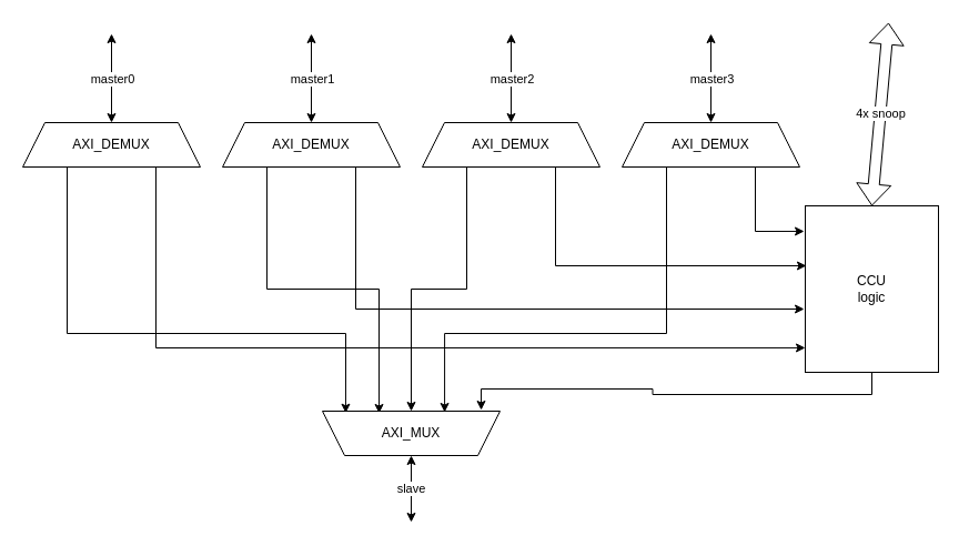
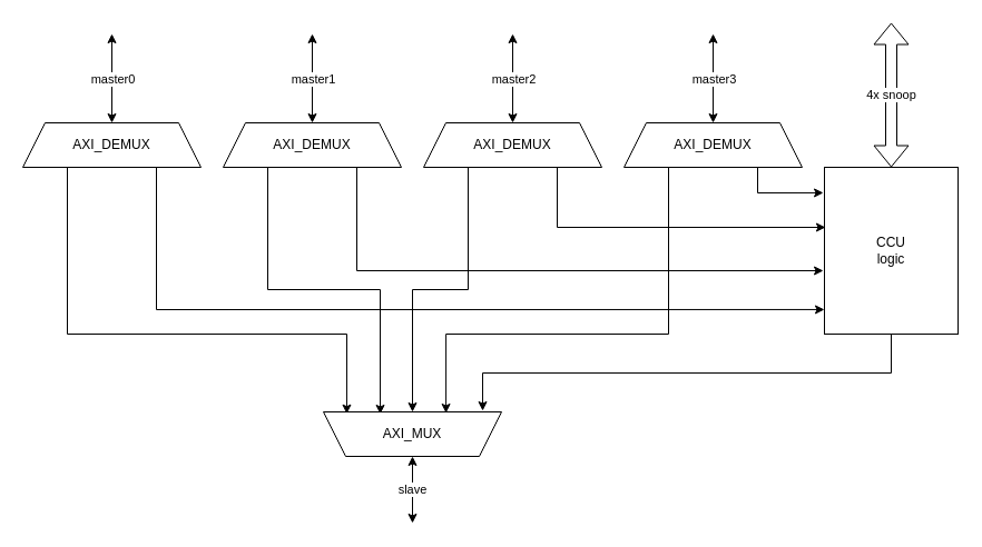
  <mxCell id="0" />
  <mxCell id="1" parent="0" />
  <mxCell id="2" style="edgeStyle=orthogonalEdgeStyle;rounded=0;orthogonalLoop=1;jettySize=auto;html=1;exitX=0.25;exitY=1;exitDx=0;exitDy=0;entryX=0.131;entryY=0.957;entryDx=0;entryDy=0;entryPerimeter=0;" parent="1" source="5" target="19" edge="1"><mxGeometry relative="1" as="geometry"><Array as="points"><mxPoint x="60" y="300" /><mxPoint x="311" y="300" /></Array></mxGeometry></mxCell>
  <mxCell id="3" style="edgeStyle=orthogonalEdgeStyle;rounded=0;orthogonalLoop=1;jettySize=auto;html=1;exitX=0.75;exitY=1;exitDx=0;exitDy=0;entryX=0;entryY=0.853;entryDx=0;entryDy=0;entryPerimeter=0;" parent="1" source="5" target="22" edge="1"><mxGeometry relative="1" as="geometry" /></mxCell>
  <mxCell id="4" value="master0" style="edgeStyle=orthogonalEdgeStyle;rounded=0;orthogonalLoop=1;jettySize=auto;html=1;startArrow=classic;startFill=1;endArrow=classic;endFill=1;" parent="1" source="5" edge="1"><mxGeometry relative="1" as="geometry"><mxPoint x="100" y="30" as="targetPoint" /></mxGeometry></mxCell>
  <mxCell id="5" value="AXI_DEMUX" style="shape=trapezoid;perimeter=trapezoidPerimeter;whiteSpace=wrap;html=1;fixedSize=1;" parent="1" vertex="1"><mxGeometry x="20" y="110" width="160" height="40" as="geometry" /></mxCell>
  <mxCell id="6" style="edgeStyle=orthogonalEdgeStyle;rounded=0;orthogonalLoop=1;jettySize=auto;html=1;exitX=0.25;exitY=1;exitDx=0;exitDy=0;entryX=0.319;entryY=0.95;entryDx=0;entryDy=0;entryPerimeter=0;" parent="1" source="9" target="19" edge="1"><mxGeometry relative="1" as="geometry" /></mxCell>
  <mxCell id="7" style="edgeStyle=orthogonalEdgeStyle;rounded=0;orthogonalLoop=1;jettySize=auto;html=1;exitX=0.75;exitY=1;exitDx=0;exitDy=0;entryX=-0.008;entryY=0.62;entryDx=0;entryDy=0;entryPerimeter=0;" parent="1" source="9" target="22" edge="1"><mxGeometry relative="1" as="geometry" /></mxCell>
  <mxCell id="8" value="&lt;div&gt;master1&lt;/div&gt;" style="edgeStyle=orthogonalEdgeStyle;rounded=0;orthogonalLoop=1;jettySize=auto;html=1;exitX=0.5;exitY=0;exitDx=0;exitDy=0;startArrow=classic;startFill=1;endArrow=classic;endFill=1;" parent="1" source="9" edge="1"><mxGeometry relative="1" as="geometry"><mxPoint x="280" y="30" as="targetPoint" /></mxGeometry></mxCell>
  <mxCell id="9" value="AXI_DEMUX" style="shape=trapezoid;perimeter=trapezoidPerimeter;whiteSpace=wrap;html=1;fixedSize=1;" parent="1" vertex="1"><mxGeometry x="200" y="110" width="160" height="40" as="geometry" /></mxCell>
  <mxCell id="10" style="edgeStyle=orthogonalEdgeStyle;rounded=0;orthogonalLoop=1;jettySize=auto;html=1;exitX=0.25;exitY=1;exitDx=0;exitDy=0;entryX=0.5;entryY=0;entryDx=0;entryDy=0;" parent="1" source="13" target="19" edge="1"><mxGeometry relative="1" as="geometry" /></mxCell>
  <mxCell id="11" style="edgeStyle=orthogonalEdgeStyle;rounded=0;orthogonalLoop=1;jettySize=auto;html=1;exitX=0.75;exitY=1;exitDx=0;exitDy=0;entryX=0.008;entryY=0.36;entryDx=0;entryDy=0;entryPerimeter=0;" parent="1" source="13" target="22" edge="1"><mxGeometry relative="1" as="geometry" /></mxCell>
  <mxCell id="12" value="master2" style="edgeStyle=orthogonalEdgeStyle;rounded=0;orthogonalLoop=1;jettySize=auto;html=1;exitX=0.5;exitY=0;exitDx=0;exitDy=0;startArrow=classic;startFill=1;endArrow=classic;endFill=1;" parent="1" source="13" edge="1"><mxGeometry relative="1" as="geometry"><mxPoint x="460" y="30" as="targetPoint" /></mxGeometry></mxCell>
  <mxCell id="13" value="AXI_DEMUX" style="shape=trapezoid;perimeter=trapezoidPerimeter;whiteSpace=wrap;html=1;fixedSize=1;" parent="1" vertex="1"><mxGeometry x="380" y="110" width="160" height="40" as="geometry" /></mxCell>
  <mxCell id="14" style="edgeStyle=orthogonalEdgeStyle;rounded=0;orthogonalLoop=1;jettySize=auto;html=1;exitX=0.25;exitY=1;exitDx=0;exitDy=0;entryX=0.688;entryY=0.975;entryDx=0;entryDy=0;entryPerimeter=0;" parent="1" source="17" target="19" edge="1"><mxGeometry relative="1" as="geometry"><Array as="points"><mxPoint x="600" y="300" /><mxPoint x="400" y="300" /></Array></mxGeometry></mxCell>
  <mxCell id="15" style="edgeStyle=orthogonalEdgeStyle;rounded=0;orthogonalLoop=1;jettySize=auto;html=1;exitX=0.75;exitY=1;exitDx=0;exitDy=0;entryX=-0.008;entryY=0.153;entryDx=0;entryDy=0;entryPerimeter=0;" parent="1" source="17" target="22" edge="1"><mxGeometry relative="1" as="geometry" /></mxCell>
  <mxCell id="16" value="master3" style="edgeStyle=orthogonalEdgeStyle;rounded=0;orthogonalLoop=1;jettySize=auto;html=1;exitX=0.5;exitY=0;exitDx=0;exitDy=0;startArrow=classic;startFill=1;endArrow=classic;endFill=1;" parent="1" source="17" edge="1"><mxGeometry relative="1" as="geometry"><mxPoint x="640" y="30" as="targetPoint" /></mxGeometry></mxCell>
  <mxCell id="17" value="AXI_DEMUX" style="shape=trapezoid;perimeter=trapezoidPerimeter;whiteSpace=wrap;html=1;fixedSize=1;" parent="1" vertex="1"><mxGeometry x="560" y="110" width="160" height="40" as="geometry" /></mxCell>
  <mxCell id="18" value="&lt;div&gt;slave&lt;/div&gt;" style="edgeStyle=orthogonalEdgeStyle;rounded=0;orthogonalLoop=1;jettySize=auto;html=1;exitX=0.5;exitY=1;exitDx=0;exitDy=0;startArrow=classic;startFill=1;endArrow=classic;endFill=1;" parent="1" source="19" edge="1"><mxGeometry relative="1" as="geometry"><mxPoint x="370" y="470" as="targetPoint" /></mxGeometry></mxCell>
  <mxCell id="19" value="AXI_MUX" style="shape=trapezoid;perimeter=trapezoidPerimeter;whiteSpace=wrap;html=1;fixedSize=1;rotation=0;flipV=1;" parent="1" vertex="1"><mxGeometry x="290" y="370" width="160" height="40" as="geometry" /></mxCell>
  <mxCell id="20" value="4x snoop" style="shape=flexArrow;endArrow=classic;startArrow=classic;html=1;rounded=0;exitX=0.5;exitY=0;exitDx=0;exitDy=0;" parent="1" source="22" edge="1"><mxGeometry width="100" height="100" relative="1" as="geometry"><mxPoint x="929.5" y="210" as="sourcePoint" /><mxPoint x="800" y="20" as="targetPoint" /></mxGeometry></mxCell>
  <mxCell id="21" style="edgeStyle=orthogonalEdgeStyle;rounded=0;orthogonalLoop=1;jettySize=auto;html=1;exitX=0.5;exitY=1;exitDx=0;exitDy=0;entryX=0.894;entryY=1.025;entryDx=0;entryDy=0;entryPerimeter=0;" parent="1" source="22" target="19" edge="1"><mxGeometry relative="1" as="geometry" /></mxCell>
- <mxCell id="22" value="&lt;div&gt;CCU&lt;/div&gt;&lt;div&gt;logic&lt;br&gt;&lt;/div&gt;" style="rounded=0;whiteSpace=wrap;html=1;" parent="1" vertex="1"><mxGeometry x="725" y="185" width="120" height="150" as="geometry" /></mxCell>
+ <mxCell id="22" value="&lt;div&gt;CCU&lt;/div&gt;&lt;div&gt;logic&lt;br&gt;&lt;/div&gt;" style="rounded=0;whiteSpace=wrap;html=1;" parent="1" vertex="1"><mxGeometry x="740" y="150" width="120" height="150" as="geometry" /></mxCell>
